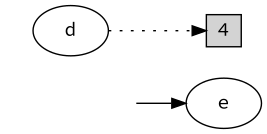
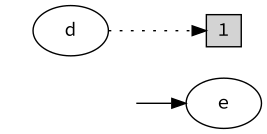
  digraph {
    fontname="Source Code Pro"
    rankdir=LR
    node [fontname="Source Code Pro"]
    edge [fontname="Source Code Pro"]
    init__ [height=0 style=invis width=0]
    n2 [label=e]
    n3 [label=d]
-   n4 [height=0.3 label=4 shape=box style=filled width=0.3]
+   n4 [height=0.3 label=1 shape=box style=filled width=0.3]
    init__ -> n2
    n3 -> n4 [style=dotted]
  }
